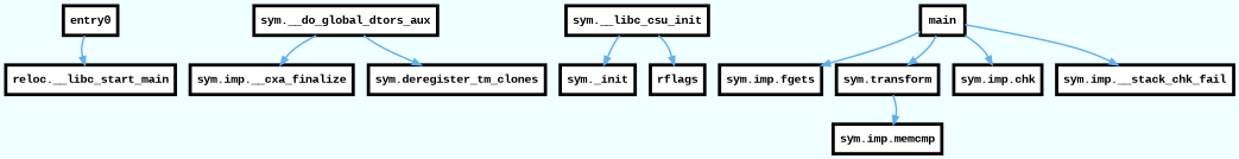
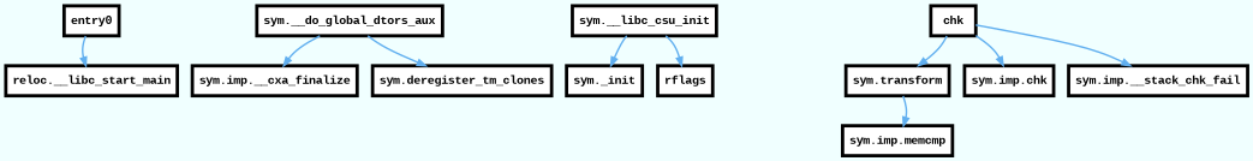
  digraph {
    bgcolor=azure
    fontname=Courier
    rankdir=TB
    splines=curved
    node [fillcolor=white fontname="Courier New Bold" fontsize=14 penwidth=4 shape=box style=filled]
    edge [arrowhead=normal color="#61afef" style=bold weight=2]
    n1 [label=entry0]
    n2 [label="reloc.__libc_start_main"]
    n3 [label="sym.__do_global_dtors_aux"]
    n4 [label="sym.imp.__cxa_finalize"]
    n5 [label="sym.deregister_tm_clones"]
    n6 [label="sym.__libc_csu_init"]
    n7 [label="sym._init"]
    n8 [label=rflags]
-   n9 [label=main]
-   n10 [label="sym.imp.fgets"]
+   n9 [label=chk]
    n11 [label="sym.transform"]
    n12 [label="sym.imp.chk"]
    n13 [label="sym.imp.__stack_chk_fail"]
    n14 [label="sym.imp.memcmp"]
    n1 -> n2
    n3 -> n4
    n3 -> n5
    n6 -> n7
    n6 -> n8
-   n9 -> n10
    n9 -> n11
    n9 -> n12
    n9 -> n13
    n11 -> n14
  }
